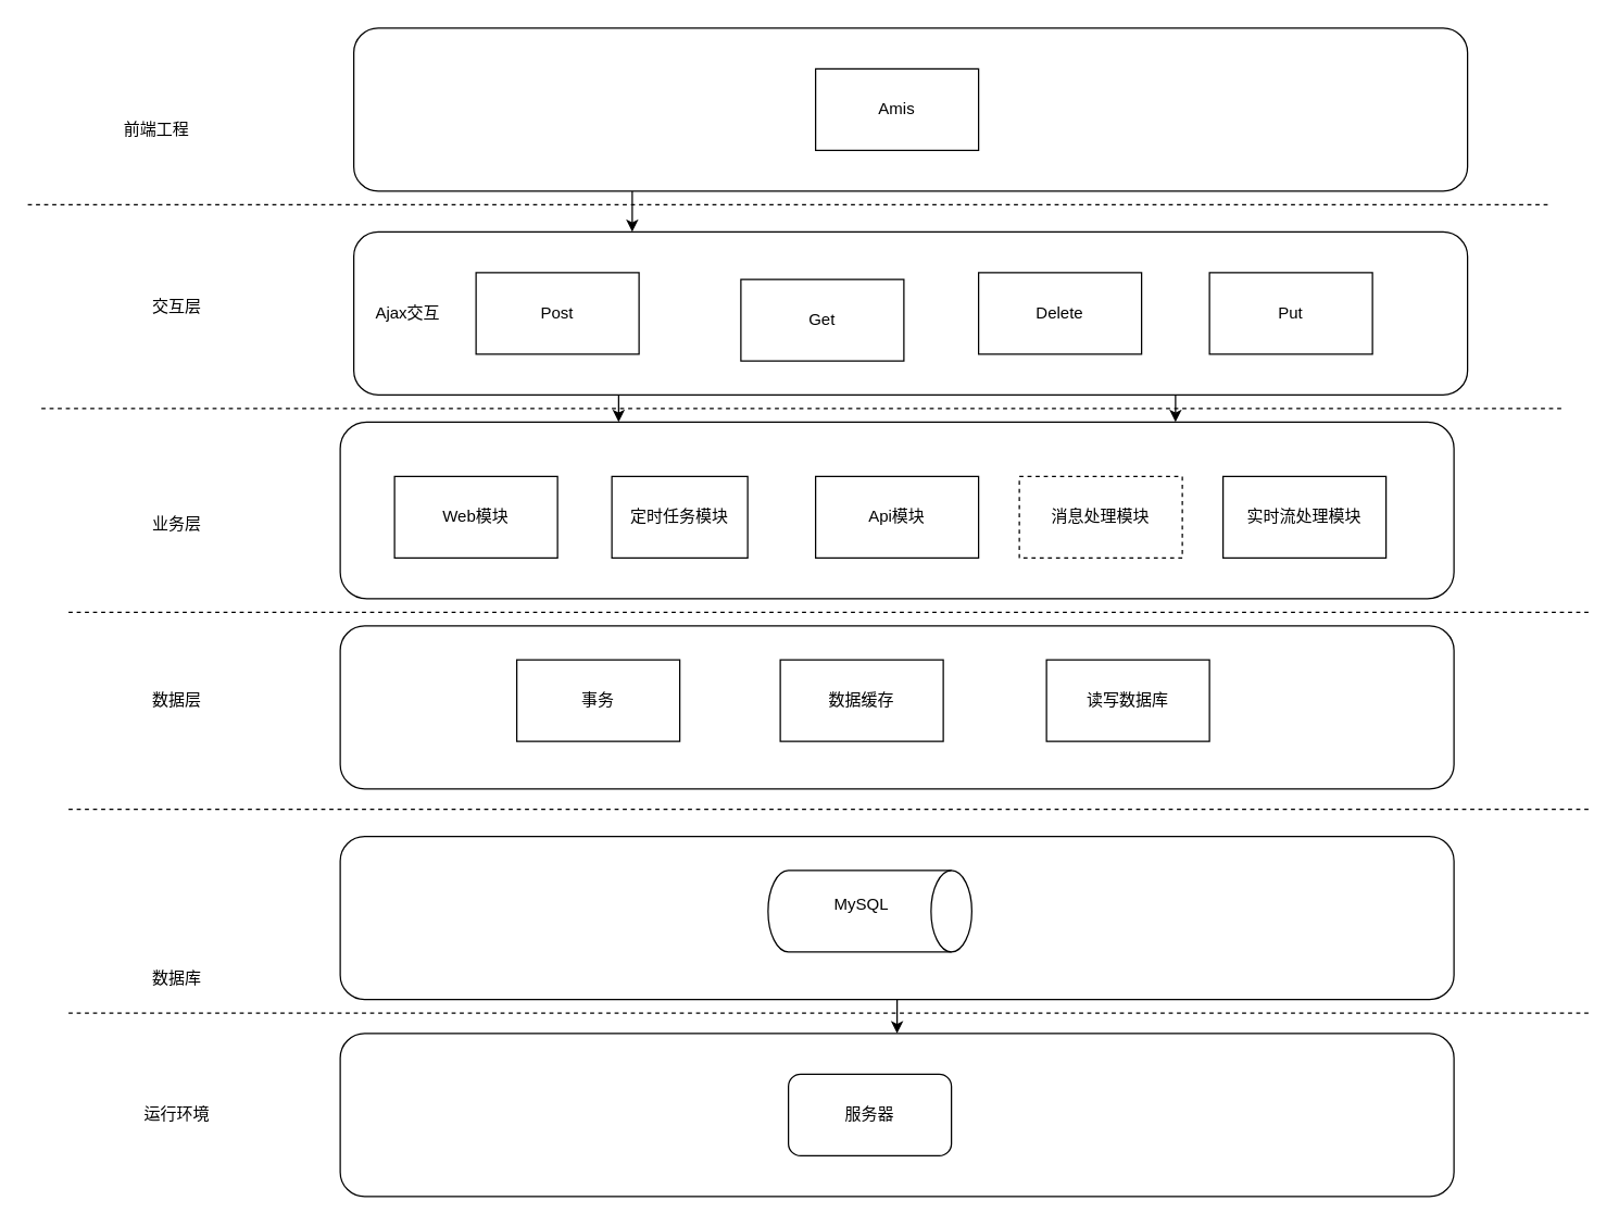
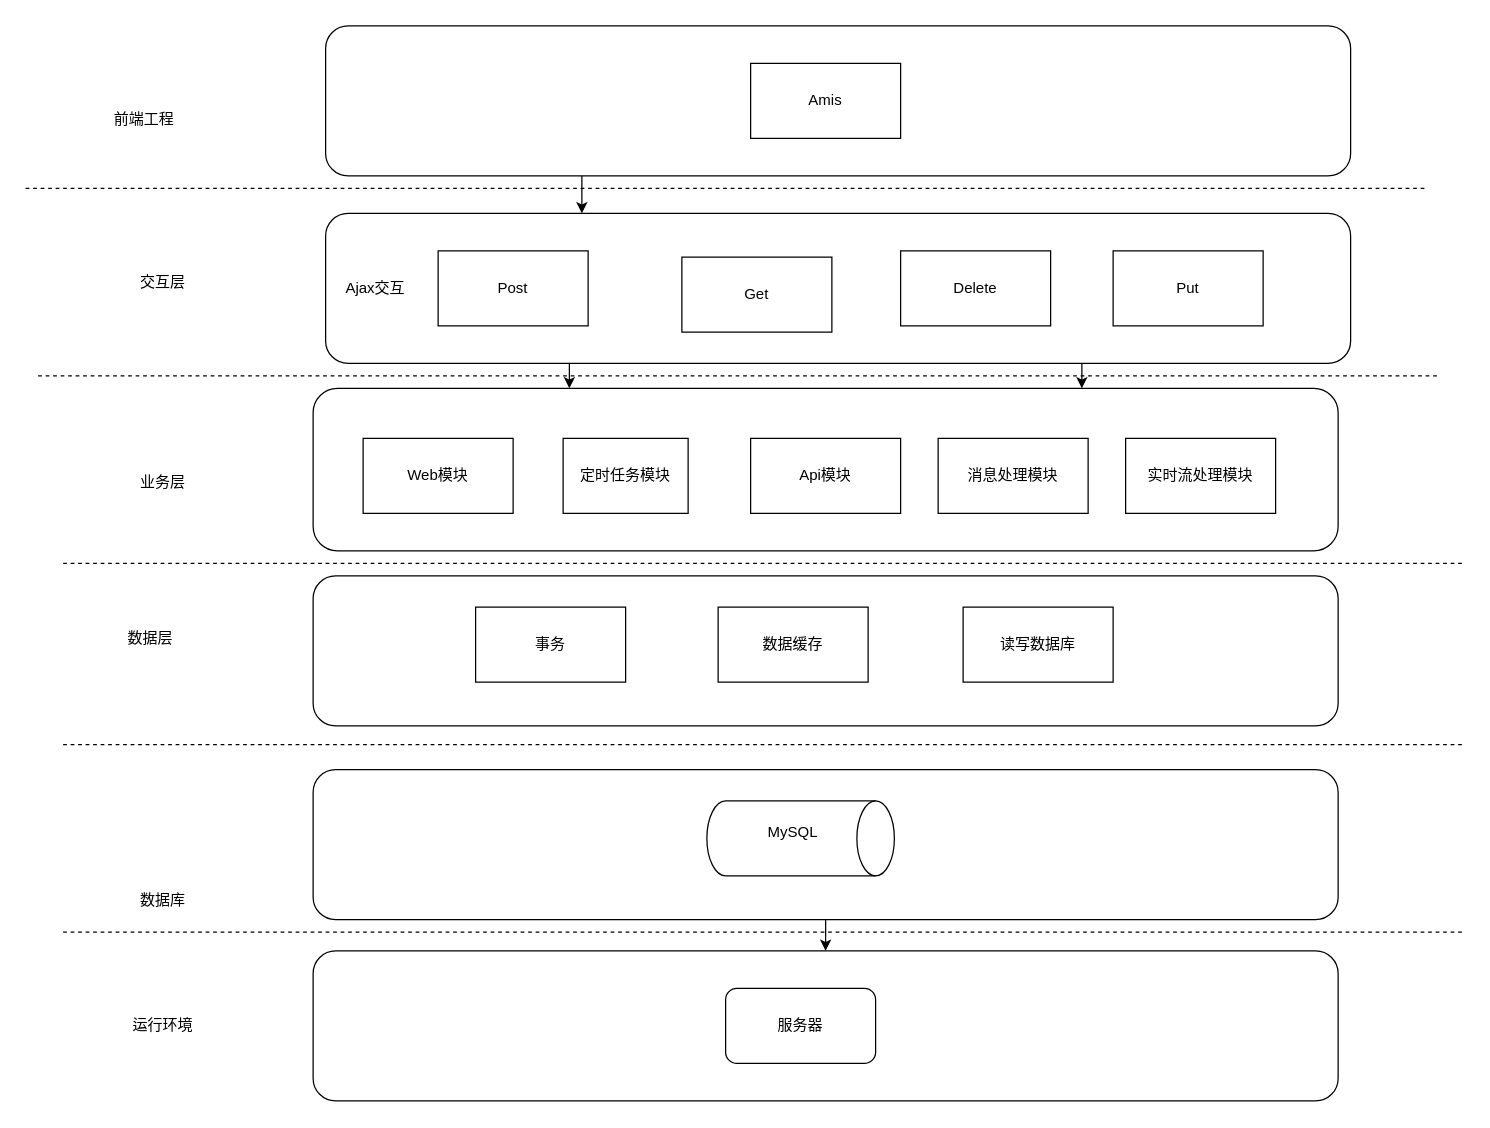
  <mxCell id="0" />
  <mxCell id="1" parent="0" />
  <mxCell id="2" style="edgeStyle=orthogonalEdgeStyle;rounded=0;orthogonalLoop=1;jettySize=auto;html=1;exitX=0.25;exitY=1;exitDx=0;exitDy=0;entryX=0.25;entryY=0;entryDx=0;entryDy=0;" edge="1" parent="1" source="3" target="8"><mxGeometry relative="1" as="geometry" /></mxCell>
  <mxCell id="3" value="" style="rounded=1;whiteSpace=wrap;html=1;" vertex="1" parent="1"><mxGeometry x="260" y="20" width="820" height="120" as="geometry" /></mxCell>
  <mxCell id="4" value="Amis" style="rounded=0;whiteSpace=wrap;html=1;" vertex="1" parent="1"><mxGeometry x="600" y="50" width="120" height="60" as="geometry" /></mxCell>
  <mxCell id="5" value="" style="rounded=0;whiteSpace=wrap;html=1;" vertex="1" parent="1"><mxGeometry x="320" y="210" width="110" height="40" as="geometry" /></mxCell>
  <mxCell id="6" style="edgeStyle=orthogonalEdgeStyle;rounded=0;orthogonalLoop=1;jettySize=auto;html=1;exitX=0.25;exitY=1;exitDx=0;exitDy=0;entryX=0.25;entryY=0;entryDx=0;entryDy=0;" edge="1" parent="1" source="8" target="12"><mxGeometry relative="1" as="geometry" /></mxCell>
  <mxCell id="7" style="edgeStyle=orthogonalEdgeStyle;rounded=0;orthogonalLoop=1;jettySize=auto;html=1;exitX=0.75;exitY=1;exitDx=0;exitDy=0;entryX=0.75;entryY=0;entryDx=0;entryDy=0;" edge="1" parent="1" source="8" target="12"><mxGeometry relative="1" as="geometry" /></mxCell>
  <mxCell id="8" value="" style="rounded=1;whiteSpace=wrap;html=1;" vertex="1" parent="1"><mxGeometry x="260" y="170" width="820" height="120" as="geometry" /></mxCell>
  <mxCell id="9" value="Post" style="rounded=0;whiteSpace=wrap;html=1;" vertex="1" parent="1"><mxGeometry x="350" y="200" width="120" height="60" as="geometry" /></mxCell>
  <mxCell id="10" value="Get" style="rounded=0;whiteSpace=wrap;html=1;" vertex="1" parent="1"><mxGeometry x="545" y="205" width="120" height="60" as="geometry" /></mxCell>
  <mxCell id="11" value="" style="rounded=0;whiteSpace=wrap;html=1;" vertex="1" parent="1"><mxGeometry x="300" y="330" width="110" height="40" as="geometry" /></mxCell>
  <mxCell id="12" value="" style="rounded=1;whiteSpace=wrap;html=1;" vertex="1" parent="1"><mxGeometry x="250" y="310" width="820" height="130" as="geometry" /></mxCell>
  <mxCell id="13" value="Web模块" style="rounded=0;whiteSpace=wrap;html=1;" vertex="1" parent="1"><mxGeometry x="290" y="350" width="120" height="60" as="geometry" /></mxCell>
  <mxCell id="14" value="定时任务模块" style="rounded=0;whiteSpace=wrap;html=1;" vertex="1" parent="1"><mxGeometry x="450" y="350" width="100" height="60" as="geometry" /></mxCell>
  <mxCell id="15" value="前端工程" style="text;strokeColor=none;align=center;fillColor=none;html=1;verticalAlign=middle;whiteSpace=wrap;rounded=0;" vertex="1" parent="1"><mxGeometry x="25" y="70" width="180" height="50" as="geometry" /></mxCell>
  <mxCell id="16" value="" style="endArrow=none;dashed=1;html=1;rounded=0;" edge="1" parent="1"><mxGeometry width="50" height="50" relative="1" as="geometry"><mxPoint x="20" y="150" as="sourcePoint" /><mxPoint x="1140" y="150" as="targetPoint" /><Array as="points"><mxPoint x="610" y="150" /></Array></mxGeometry></mxCell>
  <mxCell id="17" value="交互层" style="text;strokeColor=none;align=center;fillColor=none;html=1;verticalAlign=middle;whiteSpace=wrap;rounded=0;" vertex="1" parent="1"><mxGeometry x="40" y="200" width="180" height="50" as="geometry" /></mxCell>
  <mxCell id="18" value="业务层" style="text;strokeColor=none;align=center;fillColor=none;html=1;verticalAlign=middle;whiteSpace=wrap;rounded=0;" vertex="1" parent="1"><mxGeometry x="40" y="360" width="180" height="50" as="geometry" /></mxCell>
- <mxCell id="19" value="数据层" style="text;strokeColor=none;align=center;fillColor=none;html=1;verticalAlign=middle;whiteSpace=wrap;rounded=0;" vertex="1" parent="1"><mxGeometry x="40" y="490" width="180" height="50" as="geometry" /></mxCell>
+ <mxCell id="19" value="数据层" style="text;strokeColor=none;align=center;fillColor=none;html=1;verticalAlign=middle;whiteSpace=wrap;rounded=0;" vertex="1" parent="1"><mxGeometry x="30" y="485" width="180" height="50" as="geometry" /></mxCell>
  <mxCell id="20" value="" style="rounded=0;whiteSpace=wrap;html=1;" vertex="1" parent="1"><mxGeometry x="310" y="500" width="110" height="40" as="geometry" /></mxCell>
  <mxCell id="21" value="" style="rounded=1;whiteSpace=wrap;html=1;" vertex="1" parent="1"><mxGeometry x="250" y="460" width="820" height="120" as="geometry" /></mxCell>
  <mxCell id="22" value="事务" style="rounded=0;whiteSpace=wrap;html=1;" vertex="1" parent="1"><mxGeometry x="380" y="485" width="120" height="60" as="geometry" /></mxCell>
  <mxCell id="23" value="数据缓存" style="rounded=0;whiteSpace=wrap;html=1;" vertex="1" parent="1"><mxGeometry x="574" y="485" width="120" height="60" as="geometry" /></mxCell>
  <mxCell id="24" style="edgeStyle=orthogonalEdgeStyle;rounded=0;orthogonalLoop=1;jettySize=auto;html=1;exitX=0.5;exitY=1;exitDx=0;exitDy=0;entryX=0.5;entryY=0;entryDx=0;entryDy=0;" edge="1" parent="1" source="25" target="27"><mxGeometry relative="1" as="geometry" /></mxCell>
  <mxCell id="25" value="" style="rounded=1;whiteSpace=wrap;html=1;" vertex="1" parent="1"><mxGeometry x="250" y="615" width="820" height="120" as="geometry" /></mxCell>
  <mxCell id="26" value="数据库" style="text;strokeColor=none;align=center;fillColor=none;html=1;verticalAlign=middle;whiteSpace=wrap;rounded=0;" vertex="1" parent="1"><mxGeometry x="40" y="695" width="180" height="50" as="geometry" /></mxCell>
  <mxCell id="27" value="" style="rounded=1;whiteSpace=wrap;html=1;" vertex="1" parent="1"><mxGeometry x="250" y="760" width="820" height="120" as="geometry" /></mxCell>
  <mxCell id="28" value="服务器" style="whiteSpace=wrap;html=1;rounded=1;" vertex="1" parent="1"><mxGeometry x="580" y="790" width="120" height="60" as="geometry" /></mxCell>
  <mxCell id="29" value="运行环境" style="text;strokeColor=none;align=center;fillColor=none;html=1;verticalAlign=middle;whiteSpace=wrap;rounded=0;" vertex="1" parent="1"><mxGeometry x="40" y="795" width="180" height="50" as="geometry" /></mxCell>
  <mxCell id="30" value="" style="endArrow=none;dashed=1;html=1;rounded=0;" edge="1" parent="1"><mxGeometry width="50" height="50" relative="1" as="geometry"><mxPoint x="30" y="300" as="sourcePoint" /><mxPoint x="1150" y="300" as="targetPoint" /><Array as="points"><mxPoint x="620" y="300" /></Array></mxGeometry></mxCell>
  <mxCell id="31" value="" style="endArrow=none;dashed=1;html=1;rounded=0;" edge="1" parent="1"><mxGeometry width="50" height="50" relative="1" as="geometry"><mxPoint x="50" y="450" as="sourcePoint" /><mxPoint x="1170" y="450" as="targetPoint" /><Array as="points"><mxPoint x="640" y="450" /></Array></mxGeometry></mxCell>
  <mxCell id="32" value="" style="endArrow=none;dashed=1;html=1;rounded=0;" edge="1" parent="1"><mxGeometry width="50" height="50" relative="1" as="geometry"><mxPoint x="50" y="595" as="sourcePoint" /><mxPoint x="1170" y="595" as="targetPoint" /><Array as="points"><mxPoint x="640" y="595" /></Array></mxGeometry></mxCell>
  <mxCell id="33" value="" style="endArrow=none;dashed=1;html=1;rounded=0;" edge="1" parent="1"><mxGeometry width="50" height="50" relative="1" as="geometry"><mxPoint x="50" y="745" as="sourcePoint" /><mxPoint x="1170" y="745" as="targetPoint" /><Array as="points"><mxPoint x="640" y="745" /></Array></mxGeometry></mxCell>
  <mxCell id="34" value="Delete" style="rounded=0;whiteSpace=wrap;html=1;" vertex="1" parent="1"><mxGeometry x="720" y="200" width="120" height="60" as="geometry" /></mxCell>
  <mxCell id="35" value="Put" style="rounded=0;whiteSpace=wrap;html=1;" vertex="1" parent="1"><mxGeometry x="890" y="200" width="120" height="60" as="geometry" /></mxCell>
  <mxCell id="36" value="Api模块" style="rounded=0;whiteSpace=wrap;html=1;" vertex="1" parent="1"><mxGeometry x="600" y="350" width="120" height="60" as="geometry" /></mxCell>
- <mxCell id="37" value="消息处理模块" style="rounded=0;whiteSpace=wrap;html=1;dashed=1;" vertex="1" parent="1"><mxGeometry x="750" y="350" width="120" height="60" as="geometry" /></mxCell>
+ <mxCell id="37" value="消息处理模块" style="rounded=0;whiteSpace=wrap;html=1;" vertex="1" parent="1"><mxGeometry x="750" y="350" width="120" height="60" as="geometry" /></mxCell>
  <mxCell id="38" value="实时流处理模块" style="rounded=0;whiteSpace=wrap;html=1;" vertex="1" parent="1"><mxGeometry x="900" y="350" width="120" height="60" as="geometry" /></mxCell>
  <mxCell id="39" value="Ajax交互" style="text;strokeColor=none;align=center;fillColor=none;html=1;verticalAlign=middle;whiteSpace=wrap;rounded=0;" vertex="1" parent="1"><mxGeometry x="270" y="215" width="60" height="30" as="geometry" /></mxCell>
  <mxCell id="40" value="读写数据库" style="rounded=0;whiteSpace=wrap;html=1;" vertex="1" parent="1"><mxGeometry x="770" y="485" width="120" height="60" as="geometry" /></mxCell>
  <mxCell id="41" value="" style="shape=cylinder3;whiteSpace=wrap;html=1;boundedLbl=1;backgroundOutline=1;size=15;rotation=90;" vertex="1" parent="1"><mxGeometry x="610" y="595" width="60" height="150" as="geometry" /></mxCell>
  <mxCell id="42" value="MySQL" style="text;strokeColor=none;align=center;fillColor=none;html=1;verticalAlign=middle;whiteSpace=wrap;rounded=0;" vertex="1" parent="1"><mxGeometry x="604" y="650" width="60" height="30" as="geometry" /></mxCell>
